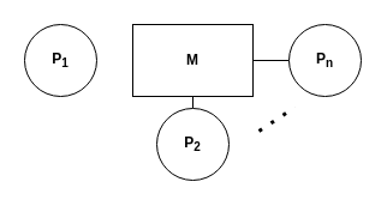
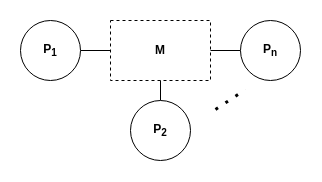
  <mxCell id="0" />
  <mxCell id="1" parent="0" />
- <mxCell id="2" value="&lt;b&gt;&lt;font&gt;M&lt;/font&gt;&lt;/b&gt;" style="rounded=0;whiteSpace=wrap;html=1;" parent="1" vertex="1"><mxGeometry x="110" y="20" width="100" height="60" as="geometry" /></mxCell>
+ <mxCell id="2" value="&lt;b&gt;&lt;font&gt;M&lt;/font&gt;&lt;/b&gt;" style="rounded=0;whiteSpace=wrap;html=1;dashed=1;" parent="1" vertex="1"><mxGeometry x="110" y="20" width="100" height="60" as="geometry" /></mxCell>
+ <mxCell id="3" style="edgeStyle=orthogonalEdgeStyle;rounded=0;orthogonalLoop=1;jettySize=auto;html=1;exitX=1;exitY=0.5;exitDx=0;exitDy=0;entryX=0;entryY=0.5;entryDx=0;entryDy=0;endArrow=none;startFill=0;" parent="1" source="4" target="2" edge="1"><mxGeometry relative="1" as="geometry" /></mxCell>
  <mxCell id="4" value="&lt;b&gt;P&lt;sub&gt;1&lt;/sub&gt;&lt;/b&gt;" style="ellipse;whiteSpace=wrap;html=1;aspect=fixed;" parent="1" vertex="1"><mxGeometry x="20" y="20" width="60" height="60" as="geometry" /></mxCell>
  <mxCell id="5" style="edgeStyle=orthogonalEdgeStyle;rounded=0;orthogonalLoop=1;jettySize=auto;html=1;exitX=0.5;exitY=0;exitDx=0;exitDy=0;entryX=0.5;entryY=1;entryDx=0;entryDy=0;endArrow=none;startFill=0;" parent="1" source="6" target="2" edge="1"><mxGeometry relative="1" as="geometry" /></mxCell>
- <mxCell id="6" value="&lt;b&gt;P&lt;sub&gt;2&lt;/sub&gt;&lt;/b&gt;" style="ellipse;whiteSpace=wrap;html=1;aspect=fixed;" parent="1" vertex="1"><mxGeometry x="130" y="90" width="60" height="60" as="geometry" /></mxCell>
+ <mxCell id="6" value="&lt;b&gt;P&lt;sub&gt;2&lt;/sub&gt;&lt;/b&gt;" style="ellipse;whiteSpace=wrap;html=1;aspect=fixed;" parent="1" vertex="1"><mxGeometry x="130" y="100" width="60" height="60" as="geometry" /></mxCell>
  <mxCell id="7" style="edgeStyle=orthogonalEdgeStyle;rounded=0;orthogonalLoop=1;jettySize=auto;html=1;exitX=0;exitY=0.5;exitDx=0;exitDy=0;entryX=1;entryY=0.5;entryDx=0;entryDy=0;endArrow=none;startFill=0;" parent="1" source="8" target="2" edge="1"><mxGeometry relative="1" as="geometry" /></mxCell>
  <mxCell id="8" value="&lt;b&gt;&lt;font&gt;P&lt;sub&gt;n&lt;/sub&gt;&lt;/font&gt;&lt;/b&gt;" style="ellipse;whiteSpace=wrap;html=1;aspect=fixed;" parent="1" vertex="1"><mxGeometry x="240" y="20" width="60" height="60" as="geometry" /></mxCell>
  <mxCell id="9" value="" style="endArrow=none;dashed=1;html=1;dashPattern=1 3;strokeWidth=3;rounded=0;" parent="1" edge="1"><mxGeometry width="50" height="50" relative="1" as="geometry"><mxPoint x="215" y="109" as="sourcePoint" /><mxPoint x="245" y="89" as="targetPoint" /></mxGeometry></mxCell>
